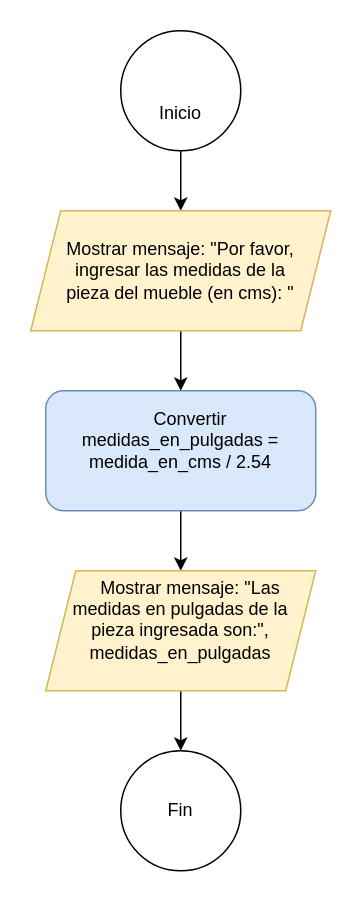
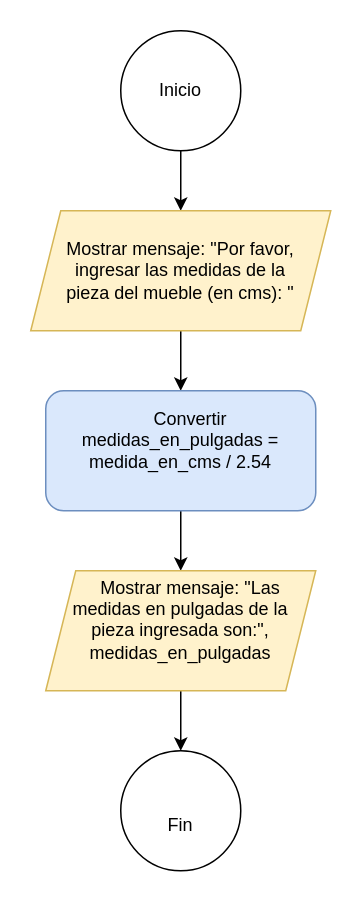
  <mxCell id="0" />
  <mxCell id="1" parent="0" />
  <mxCell id="2" style="edgeStyle=orthogonalEdgeStyle;rounded=0;orthogonalLoop=1;jettySize=auto;html=1;exitX=0.5;exitY=1;exitDx=0;exitDy=0;entryX=0.5;entryY=0;entryDx=0;entryDy=0;" edge="1" parent="1" source="3" target="6"><mxGeometry relative="1" as="geometry" /></mxCell>
  <mxCell id="3" value="" style="ellipse;whiteSpace=wrap;html=1;aspect=fixed;" vertex="1" parent="1"><mxGeometry x="80" y="20" width="80" height="80" as="geometry" /></mxCell>
- <mxCell id="4" value="Inicio" style="text;html=1;strokeColor=none;fillColor=none;align=center;verticalAlign=middle;whiteSpace=wrap;rounded=0;" vertex="1" parent="1"><mxGeometry x="90" y="60" width="60" height="30" as="geometry" /></mxCell>
+ <mxCell id="4" value="Inicio" style="text;html=1;strokeColor=none;fillColor=none;align=center;verticalAlign=middle;whiteSpace=wrap;rounded=0;" vertex="1" parent="1"><mxGeometry x="90" y="45" width="60" height="30" as="geometry" /></mxCell>
  <mxCell id="5" style="edgeStyle=orthogonalEdgeStyle;rounded=0;orthogonalLoop=1;jettySize=auto;html=1;exitX=0.5;exitY=1;exitDx=0;exitDy=0;entryX=0.5;entryY=0;entryDx=0;entryDy=0;" edge="1" parent="1" source="6" target="9"><mxGeometry relative="1" as="geometry" /></mxCell>
  <mxCell id="6" value="" style="shape=parallelogram;perimeter=parallelogramPerimeter;whiteSpace=wrap;html=1;fixedSize=1;fillColor=#fff2cc;strokeColor=#d6b656;" vertex="1" parent="1"><mxGeometry x="20" y="140" width="200" height="80" as="geometry" /></mxCell>
  <mxCell id="7" value="Mostrar mensaje: &quot;Por favor, ingresar las medidas de la pieza del mueble (en cms): &quot;" style="text;html=1;strokeColor=none;fillColor=none;align=center;verticalAlign=middle;whiteSpace=wrap;rounded=0;" vertex="1" parent="1"><mxGeometry x="40" y="150" width="160" height="60" as="geometry" /></mxCell>
  <mxCell id="8" style="edgeStyle=orthogonalEdgeStyle;rounded=0;orthogonalLoop=1;jettySize=auto;html=1;exitX=0.5;exitY=1;exitDx=0;exitDy=0;entryX=0.5;entryY=0;entryDx=0;entryDy=0;" edge="1" parent="1" source="9" target="12"><mxGeometry relative="1" as="geometry" /></mxCell>
  <mxCell id="9" value="" style="rounded=1;whiteSpace=wrap;html=1;fillColor=#dae8fc;strokeColor=#6c8ebf;" vertex="1" parent="1"><mxGeometry x="30" y="260" width="180" height="80" as="geometry" /></mxCell>
  <mxCell id="10" value="&lt;div&gt;&amp;nbsp; &amp;nbsp; Convertir medidas_en_pulgadas = medida_en_cms / 2.54&lt;/div&gt;&lt;div&gt;&lt;br&gt;&lt;/div&gt;" style="text;html=1;strokeColor=none;fillColor=none;align=center;verticalAlign=middle;whiteSpace=wrap;rounded=0;" vertex="1" parent="1"><mxGeometry x="40" y="270" width="160" height="60" as="geometry" /></mxCell>
  <mxCell id="11" style="edgeStyle=orthogonalEdgeStyle;rounded=0;orthogonalLoop=1;jettySize=auto;html=1;exitX=0.5;exitY=1;exitDx=0;exitDy=0;entryX=0.5;entryY=0;entryDx=0;entryDy=0;" edge="1" parent="1" source="12" target="14"><mxGeometry relative="1" as="geometry" /></mxCell>
  <mxCell id="12" value="" style="shape=parallelogram;perimeter=parallelogramPerimeter;whiteSpace=wrap;html=1;fixedSize=1;fillColor=#fff2cc;strokeColor=#d6b656;" vertex="1" parent="1"><mxGeometry x="30" y="380" width="180" height="80" as="geometry" /></mxCell>
  <mxCell id="13" value="&lt;div&gt;&amp;nbsp; &amp;nbsp; Mostrar mensaje: &quot;Las medidas en pulgadas de la pieza ingresada son:&quot;, medidas_en_pulgadas&lt;/div&gt;&lt;div&gt;&lt;br&gt;&lt;/div&gt;" style="text;html=1;strokeColor=none;fillColor=none;align=center;verticalAlign=middle;whiteSpace=wrap;rounded=0;" vertex="1" parent="1"><mxGeometry x="45" y="397.5" width="150" height="45" as="geometry" /></mxCell>
  <mxCell id="14" value="" style="ellipse;whiteSpace=wrap;html=1;aspect=fixed;" vertex="1" parent="1"><mxGeometry x="80" y="500" width="80" height="80" as="geometry" /></mxCell>
- <mxCell id="15" value="Fin" style="text;html=1;strokeColor=none;fillColor=none;align=center;verticalAlign=middle;whiteSpace=wrap;rounded=0;" vertex="1" parent="1"><mxGeometry x="90" y="525" width="60" height="30" as="geometry" /></mxCell>
+ <mxCell id="15" value="Fin" style="text;html=1;strokeColor=none;fillColor=none;align=center;verticalAlign=middle;whiteSpace=wrap;rounded=0;" vertex="1" parent="1"><mxGeometry x="90" y="535" width="60" height="30" as="geometry" /></mxCell>
